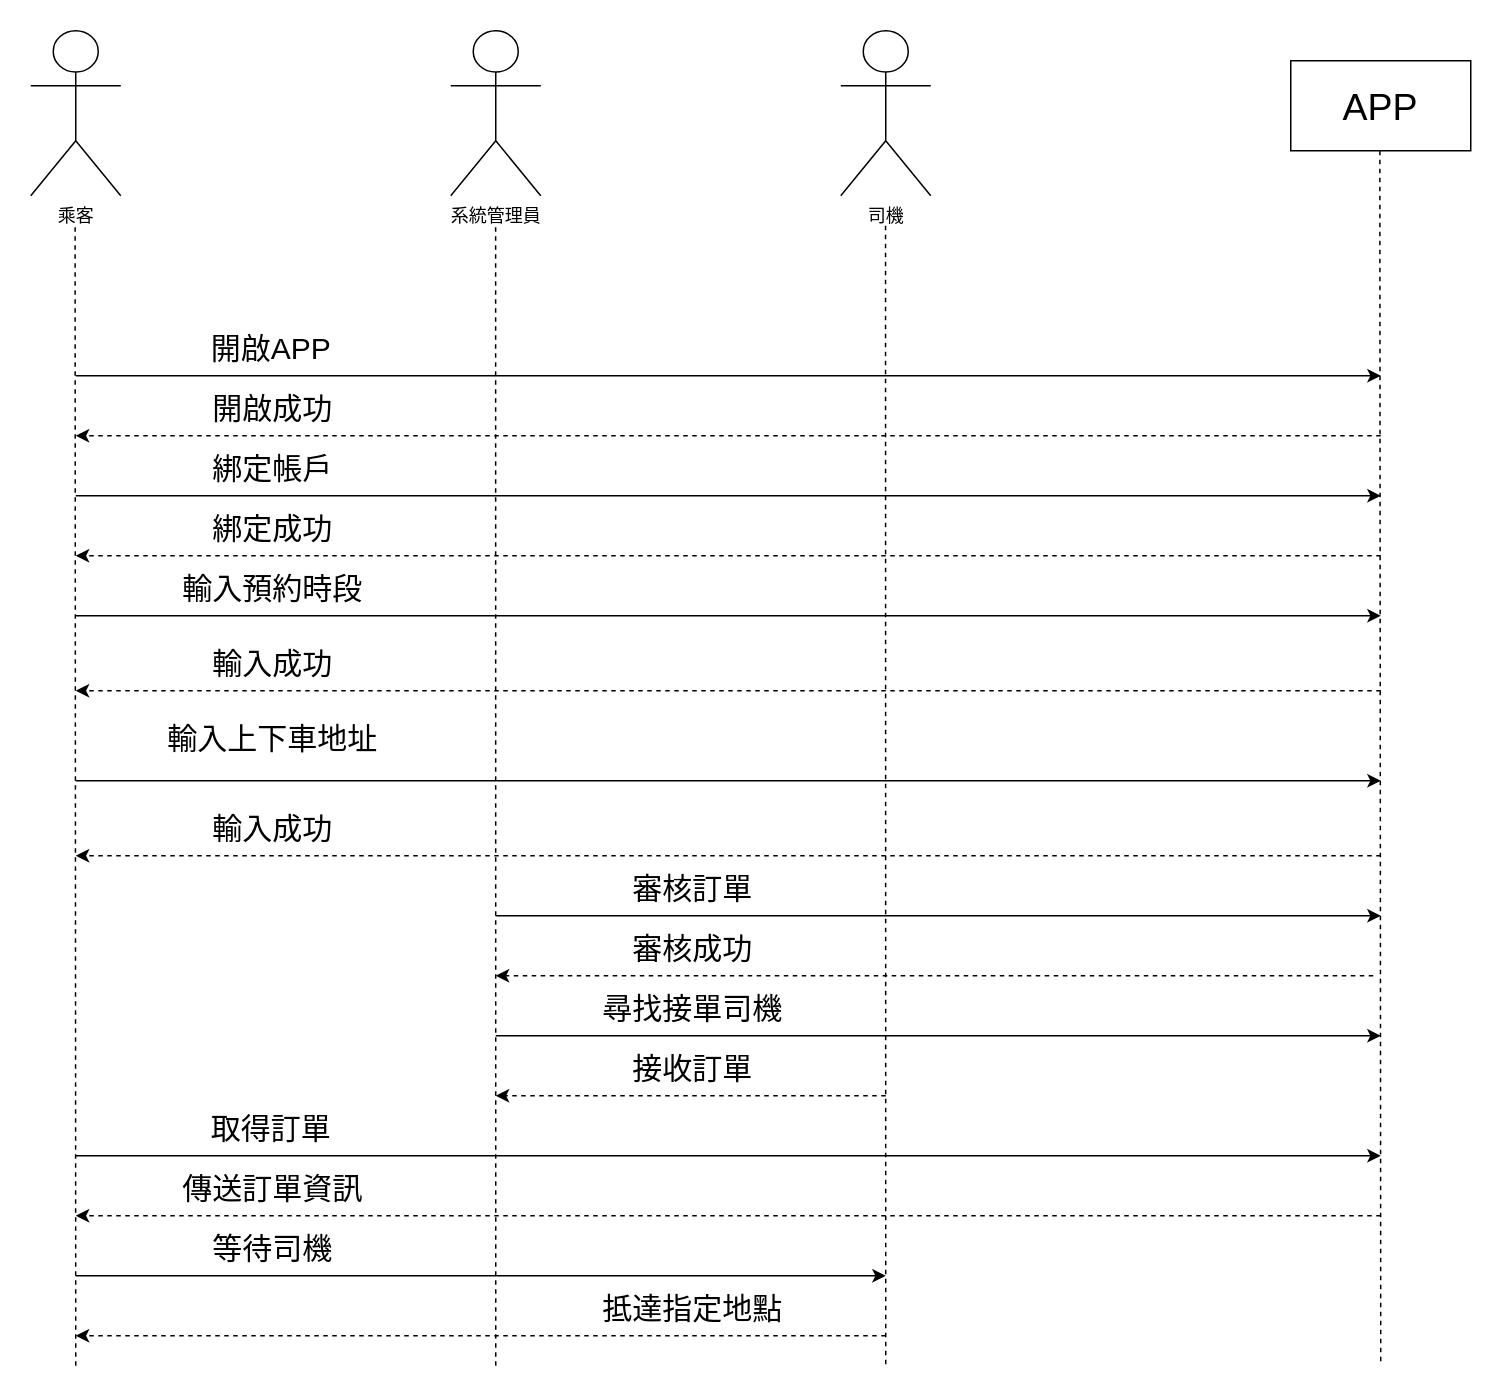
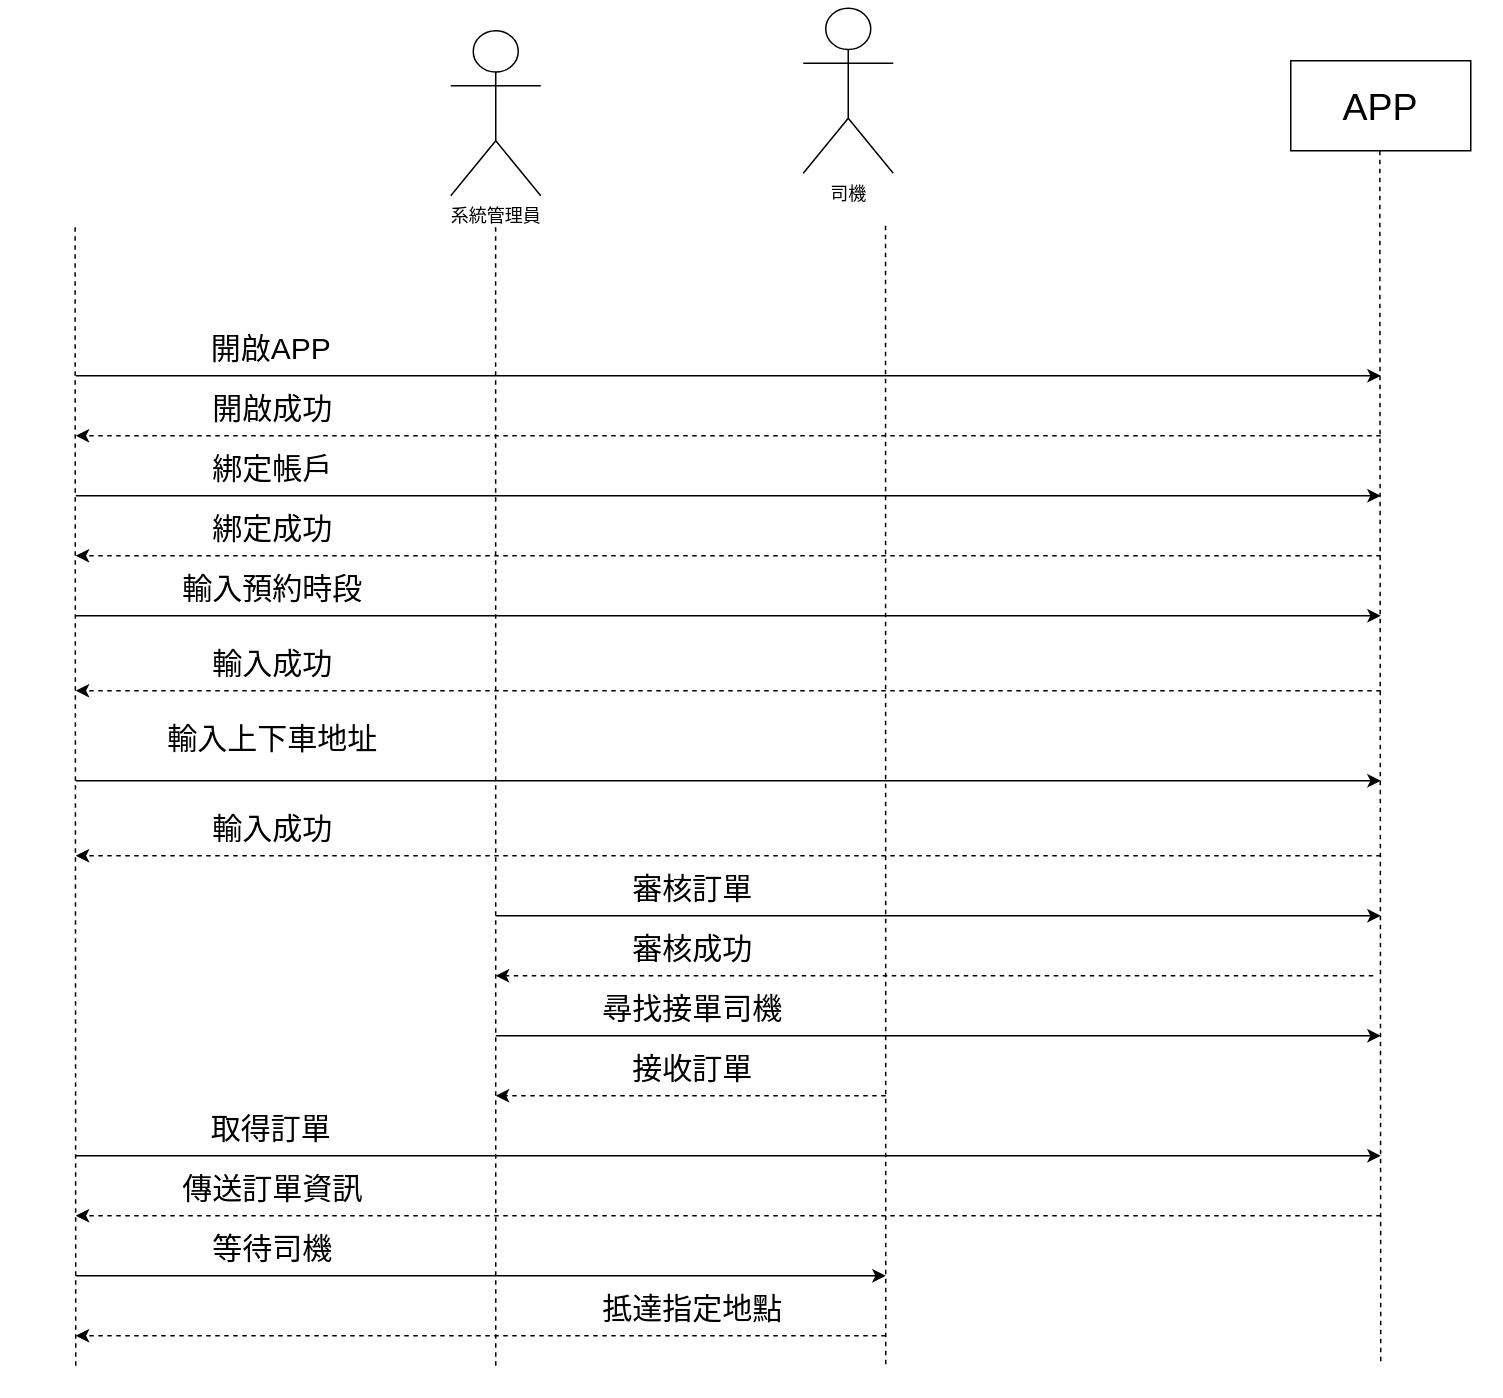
  <mxCell id="0" />
  <mxCell id="1" parent="0" />
- <mxCell id="2" value="乘客" style="shape=umlActor;verticalLabelPosition=bottom;verticalAlign=top;html=1;outlineConnect=0;" parent="1" vertex="1"><mxGeometry x="20" y="20" width="60" height="110" as="geometry" /></mxCell>
  <mxCell id="3" value="&lt;font style=&quot;font-size: 25px;&quot;&gt;APP&lt;/font&gt;" style="rounded=0;whiteSpace=wrap;html=1;" parent="1" vertex="1"><mxGeometry x="860" y="40" width="120" height="60" as="geometry" /></mxCell>
  <mxCell id="4" value="" style="endArrow=classic;html=1;fontSize=25;" parent="1" edge="1"><mxGeometry width="50" height="50" relative="1" as="geometry"><mxPoint x="50" y="250" as="sourcePoint" /><mxPoint x="920" y="250" as="targetPoint" /></mxGeometry></mxCell>
  <mxCell id="5" value="開啟APP" style="edgeLabel;html=1;align=center;verticalAlign=middle;resizable=0;points=[];fontSize=20;" parent="4" vertex="1" connectable="0"><mxGeometry x="-0.73" relative="1" as="geometry"><mxPoint x="12" y="-20" as="offset" /></mxGeometry></mxCell>
  <mxCell id="6" value="" style="endArrow=classic;html=1;fontSize=25;dashed=1;" parent="1" edge="1"><mxGeometry width="50" height="50" relative="1" as="geometry"><mxPoint x="920" y="290" as="sourcePoint" /><mxPoint x="50" y="290" as="targetPoint" /></mxGeometry></mxCell>
  <mxCell id="7" value="開啟成功" style="edgeLabel;html=1;align=center;verticalAlign=middle;resizable=0;points=[];fontSize=20;" parent="1" vertex="1" connectable="0"><mxGeometry x="180" y="270" as="geometry" /></mxCell>
  <mxCell id="8" value="" style="endArrow=classic;html=1;fontSize=25;" parent="1" edge="1"><mxGeometry width="50" height="50" relative="1" as="geometry"><mxPoint x="50" y="330" as="sourcePoint" /><mxPoint x="920" y="330" as="targetPoint" /></mxGeometry></mxCell>
  <mxCell id="9" value="綁定帳戶" style="edgeLabel;html=1;align=center;verticalAlign=middle;resizable=0;points=[];fontSize=20;" parent="8" vertex="1" connectable="0"><mxGeometry x="-0.73" relative="1" as="geometry"><mxPoint x="13" y="-20" as="offset" /></mxGeometry></mxCell>
  <mxCell id="10" value="" style="endArrow=classic;html=1;fontSize=25;dashed=1;" parent="1" edge="1"><mxGeometry width="50" height="50" relative="1" as="geometry"><mxPoint x="920" y="370" as="sourcePoint" /><mxPoint x="50" y="370" as="targetPoint" /></mxGeometry></mxCell>
  <mxCell id="11" value="綁定成功" style="edgeLabel;html=1;align=center;verticalAlign=middle;resizable=0;points=[];fontSize=20;" parent="1" vertex="1" connectable="0"><mxGeometry x="180.001" y="350" as="geometry" /></mxCell>
  <mxCell id="12" value="" style="endArrow=classic;html=1;fontSize=25;" parent="1" edge="1"><mxGeometry width="50" height="50" relative="1" as="geometry"><mxPoint x="50" y="520" as="sourcePoint" /><mxPoint x="920" y="520" as="targetPoint" /></mxGeometry></mxCell>
  <mxCell id="13" value="輸入上下車地址" style="edgeLabel;html=1;align=center;verticalAlign=middle;resizable=0;points=[];fontSize=20;" parent="12" vertex="1" connectable="0"><mxGeometry x="-0.73" relative="1" as="geometry"><mxPoint x="13" y="-30" as="offset" /></mxGeometry></mxCell>
  <mxCell id="14" value="" style="endArrow=classic;html=1;fontSize=25;dashed=1;" parent="1" edge="1"><mxGeometry width="50" height="50" relative="1" as="geometry"><mxPoint x="920" y="570" as="sourcePoint" /><mxPoint x="50" y="570" as="targetPoint" /></mxGeometry></mxCell>
  <mxCell id="15" value="輸入成功" style="edgeLabel;html=1;align=center;verticalAlign=middle;resizable=0;points=[];fontSize=20;" parent="1" vertex="1" connectable="0"><mxGeometry x="180.001" y="550" as="geometry" /></mxCell>
  <mxCell id="16" value="系統管理員" style="shape=umlActor;verticalLabelPosition=bottom;verticalAlign=top;html=1;outlineConnect=0;" parent="1" vertex="1"><mxGeometry x="300" y="20" width="60" height="110" as="geometry" /></mxCell>
  <mxCell id="17" value="" style="endArrow=classic;html=1;fontSize=25;dashed=1;" parent="1" edge="1"><mxGeometry width="50" height="50" relative="1" as="geometry"><mxPoint x="915" y="650" as="sourcePoint" /><mxPoint x="330" y="650" as="targetPoint" /></mxGeometry></mxCell>
- <mxCell id="18" value="司機" style="shape=umlActor;verticalLabelPosition=bottom;verticalAlign=top;html=1;outlineConnect=0;" parent="1" vertex="1"><mxGeometry x="560" y="20" width="60" height="110" as="geometry" /></mxCell>
+ <mxCell id="18" value="司機" style="shape=umlActor;verticalLabelPosition=bottom;verticalAlign=top;html=1;outlineConnect=0;" parent="1" vertex="1"><mxGeometry x="535" y="5" width="60" height="110" as="geometry" /></mxCell>
  <mxCell id="19" value="" style="endArrow=classic;html=1;fontSize=25;fontStyle=1" parent="1" edge="1"><mxGeometry width="50" height="50" relative="1" as="geometry"><mxPoint x="330" y="610" as="sourcePoint" /><mxPoint x="920" y="610" as="targetPoint" /></mxGeometry></mxCell>
  <mxCell id="20" value="審核成功" style="edgeLabel;html=1;align=center;verticalAlign=middle;resizable=0;points=[];fontSize=20;" parent="1" vertex="1" connectable="0"><mxGeometry x="460.001" y="630" as="geometry" /></mxCell>
  <mxCell id="21" value="審核訂單" style="edgeLabel;html=1;align=center;verticalAlign=middle;resizable=0;points=[];fontSize=20;" parent="1" vertex="1" connectable="0"><mxGeometry x="460.001" y="590" as="geometry" /></mxCell>
  <mxCell id="22" value="" style="endArrow=classic;html=1;fontSize=25;fontStyle=1" parent="1" edge="1"><mxGeometry width="50" height="50" relative="1" as="geometry"><mxPoint x="330" y="690" as="sourcePoint" /><mxPoint x="920" y="690" as="targetPoint" /></mxGeometry></mxCell>
  <mxCell id="23" value="尋找接單司機" style="edgeLabel;html=1;align=center;verticalAlign=middle;resizable=0;points=[];fontSize=20;" parent="1" vertex="1" connectable="0"><mxGeometry x="460.001" y="670" as="geometry" /></mxCell>
  <mxCell id="24" value="" style="endArrow=classic;html=1;fontSize=25;dashed=1;" parent="1" edge="1"><mxGeometry width="50" height="50" relative="1" as="geometry"><mxPoint x="590" y="730" as="sourcePoint" /><mxPoint x="330" y="730" as="targetPoint" /></mxGeometry></mxCell>
  <mxCell id="25" value="接收訂單" style="edgeLabel;html=1;align=center;verticalAlign=middle;resizable=0;points=[];fontSize=20;" parent="1" vertex="1" connectable="0"><mxGeometry x="460.001" y="710" as="geometry" /></mxCell>
  <mxCell id="26" value="" style="endArrow=classic;html=1;fontSize=25;" parent="1" edge="1"><mxGeometry width="50" height="50" relative="1" as="geometry"><mxPoint x="50" y="770" as="sourcePoint" /><mxPoint x="920" y="770" as="targetPoint" /></mxGeometry></mxCell>
  <mxCell id="27" value="取得訂單" style="edgeLabel;html=1;align=center;verticalAlign=middle;resizable=0;points=[];fontSize=20;" parent="26" vertex="1" connectable="0"><mxGeometry x="-0.73" relative="1" as="geometry"><mxPoint x="12" y="-20" as="offset" /></mxGeometry></mxCell>
  <mxCell id="28" value="" style="endArrow=classic;html=1;fontSize=25;dashed=1;" parent="1" edge="1"><mxGeometry width="50" height="50" relative="1" as="geometry"><mxPoint x="920" y="810" as="sourcePoint" /><mxPoint x="50" y="810" as="targetPoint" /></mxGeometry></mxCell>
  <mxCell id="29" value="傳送訂單資訊" style="edgeLabel;html=1;align=center;verticalAlign=middle;resizable=0;points=[];fontSize=20;" parent="1" vertex="1" connectable="0"><mxGeometry x="180" y="790" as="geometry" /></mxCell>
  <mxCell id="30" value="" style="endArrow=classic;html=1;fontSize=25;" parent="1" edge="1"><mxGeometry width="50" height="50" relative="1" as="geometry"><mxPoint x="50" y="850" as="sourcePoint" /><mxPoint x="590" y="850" as="targetPoint" /></mxGeometry></mxCell>
  <mxCell id="31" value="等待司機" style="edgeLabel;html=1;align=center;verticalAlign=middle;resizable=0;points=[];fontSize=20;" parent="30" vertex="1" connectable="0"><mxGeometry x="-0.73" relative="1" as="geometry"><mxPoint x="57" y="-20" as="offset" /></mxGeometry></mxCell>
  <mxCell id="32" value="" style="endArrow=classic;html=1;fontSize=25;dashed=1;" parent="1" edge="1"><mxGeometry width="50" height="50" relative="1" as="geometry"><mxPoint x="590" y="890" as="sourcePoint" /><mxPoint x="50" y="890" as="targetPoint" /></mxGeometry></mxCell>
  <mxCell id="33" value="抵達指定地點" style="edgeLabel;html=1;align=center;verticalAlign=middle;resizable=0;points=[];fontSize=20;" parent="1" vertex="1" connectable="0"><mxGeometry x="460.003" y="870" as="geometry" /></mxCell>
  <mxCell id="34" style="edgeStyle=none;html=1;fontSize=25;endArrow=none;endFill=0;dashed=1;" parent="1" edge="1"><mxGeometry relative="1" as="geometry"><mxPoint x="590" y="910" as="targetPoint" /><mxPoint x="589.86" y="150" as="sourcePoint" /><Array as="points"><mxPoint x="589.86" y="200" /></Array></mxGeometry></mxCell>
  <mxCell id="35" style="edgeStyle=none;html=1;fontSize=25;endArrow=none;endFill=0;dashed=1;" parent="1" edge="1"><mxGeometry relative="1" as="geometry"><mxPoint x="330" y="910" as="targetPoint" /><mxPoint x="329.92" y="151" as="sourcePoint" /><Array as="points"><mxPoint x="329.92" y="201" /></Array></mxGeometry></mxCell>
  <mxCell id="36" style="edgeStyle=none;html=1;fontSize=25;endArrow=none;endFill=0;dashed=1;" parent="1" edge="1"><mxGeometry relative="1" as="geometry"><mxPoint x="50" y="910" as="targetPoint" /><mxPoint x="49.58" y="151" as="sourcePoint" /><Array as="points"><mxPoint x="49.58" y="201" /></Array></mxGeometry></mxCell>
  <mxCell id="37" style="edgeStyle=none;html=1;fontSize=25;endArrow=none;endFill=0;dashed=1;" parent="1" edge="1"><mxGeometry relative="1" as="geometry"><mxPoint x="920" y="910" as="targetPoint" /><mxPoint x="919.41" y="100" as="sourcePoint" /><Array as="points"><mxPoint x="919.41" y="150" /></Array></mxGeometry></mxCell>
  <mxCell id="38" value="" style="endArrow=classic;html=1;fontSize=25;" edge="1" parent="1"><mxGeometry width="50" height="50" relative="1" as="geometry"><mxPoint x="50" y="410" as="sourcePoint" /><mxPoint x="920" y="410" as="targetPoint" /></mxGeometry></mxCell>
  <mxCell id="39" value="輸入預約時段" style="edgeLabel;html=1;align=center;verticalAlign=middle;resizable=0;points=[];fontSize=20;" vertex="1" connectable="0" parent="38"><mxGeometry x="-0.73" relative="1" as="geometry"><mxPoint x="13" y="-20" as="offset" /></mxGeometry></mxCell>
  <mxCell id="40" value="" style="endArrow=classic;html=1;fontSize=25;dashed=1;" edge="1" parent="1"><mxGeometry width="50" height="50" relative="1" as="geometry"><mxPoint x="920" y="460" as="sourcePoint" /><mxPoint x="50" y="460" as="targetPoint" /></mxGeometry></mxCell>
  <mxCell id="41" value="輸入成功" style="edgeLabel;html=1;align=center;verticalAlign=middle;resizable=0;points=[];fontSize=20;" vertex="1" connectable="0" parent="1"><mxGeometry x="180.001" y="440" as="geometry" /></mxCell>
